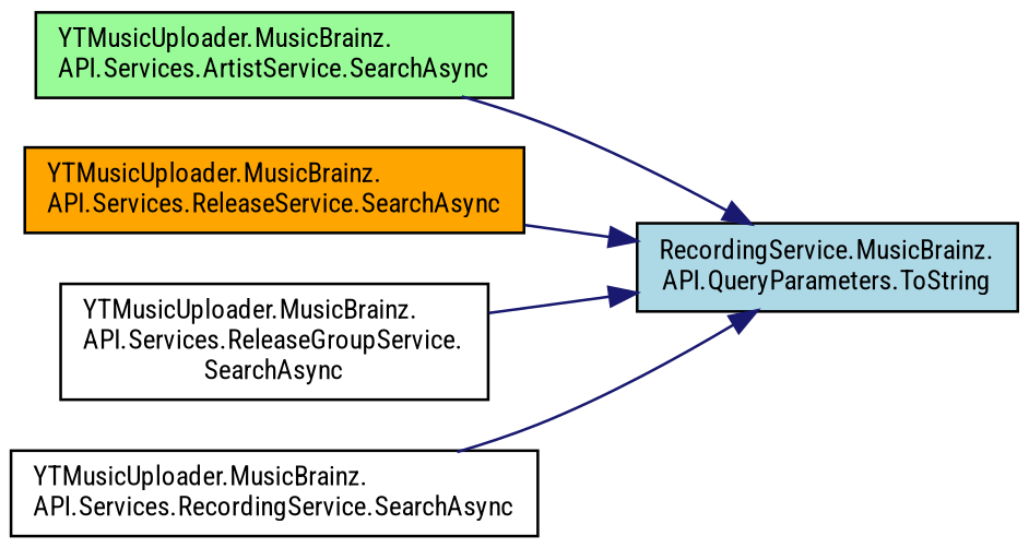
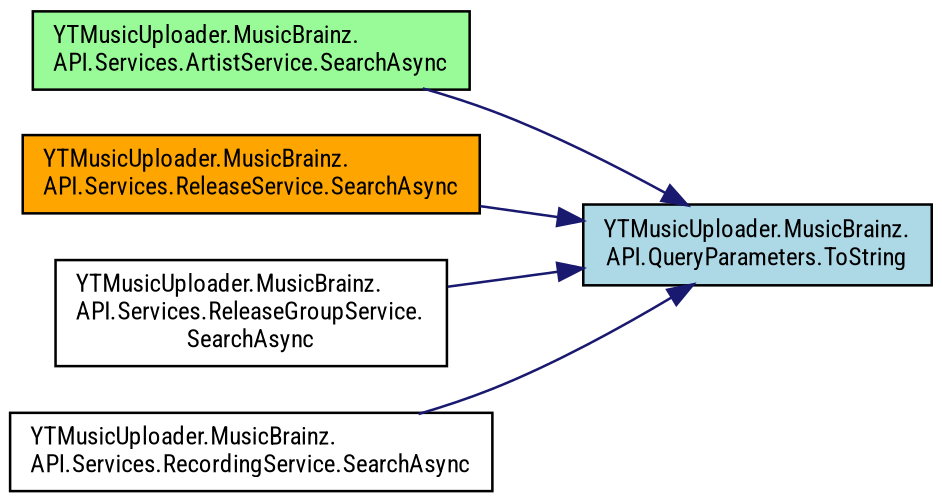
  digraph {
    rankdir=RL
    fontname="Roboto Condensed"
    node [color=black fillcolor=white fontname="Roboto Condensed" fontsize=10 shape=record style=filled]
    edge [color=midnightblue dir=back fontname="Roboto Condensed" fontsize=10 labelfontname=Helvetica labelfontsize=10 style=solid]
-   n1 [fillcolor=lightblue fontcolor=black height=0.2 label="RecordingService.MusicBrainz.\lAPI.QueryParameters.ToString" width=0.4]
+   n1 [fillcolor=lightblue fontcolor=black height=0.2 label="YTMusicUploader.MusicBrainz.\lAPI.QueryParameters.ToString" width=0.4]
    n2 [fillcolor=palegreen height=0.2 label="YTMusicUploader.MusicBrainz.\lAPI.Services.ArtistService.SearchAsync" width=0.4]
    n3 [fillcolor=orange height=0.2 label="YTMusicUploader.MusicBrainz.\lAPI.Services.ReleaseService.SearchAsync" width=0.4]
    n4 [height=0.2 label="YTMusicUploader.MusicBrainz.\lAPI.Services.ReleaseGroupService.\lSearchAsync" width=0.4]
    n5 [height=0.2 label="YTMusicUploader.MusicBrainz.\lAPI.Services.RecordingService.SearchAsync" width=0.4]
    n1 -> n2
    n1 -> n3
    n1 -> n4
    n1 -> n5
  }
